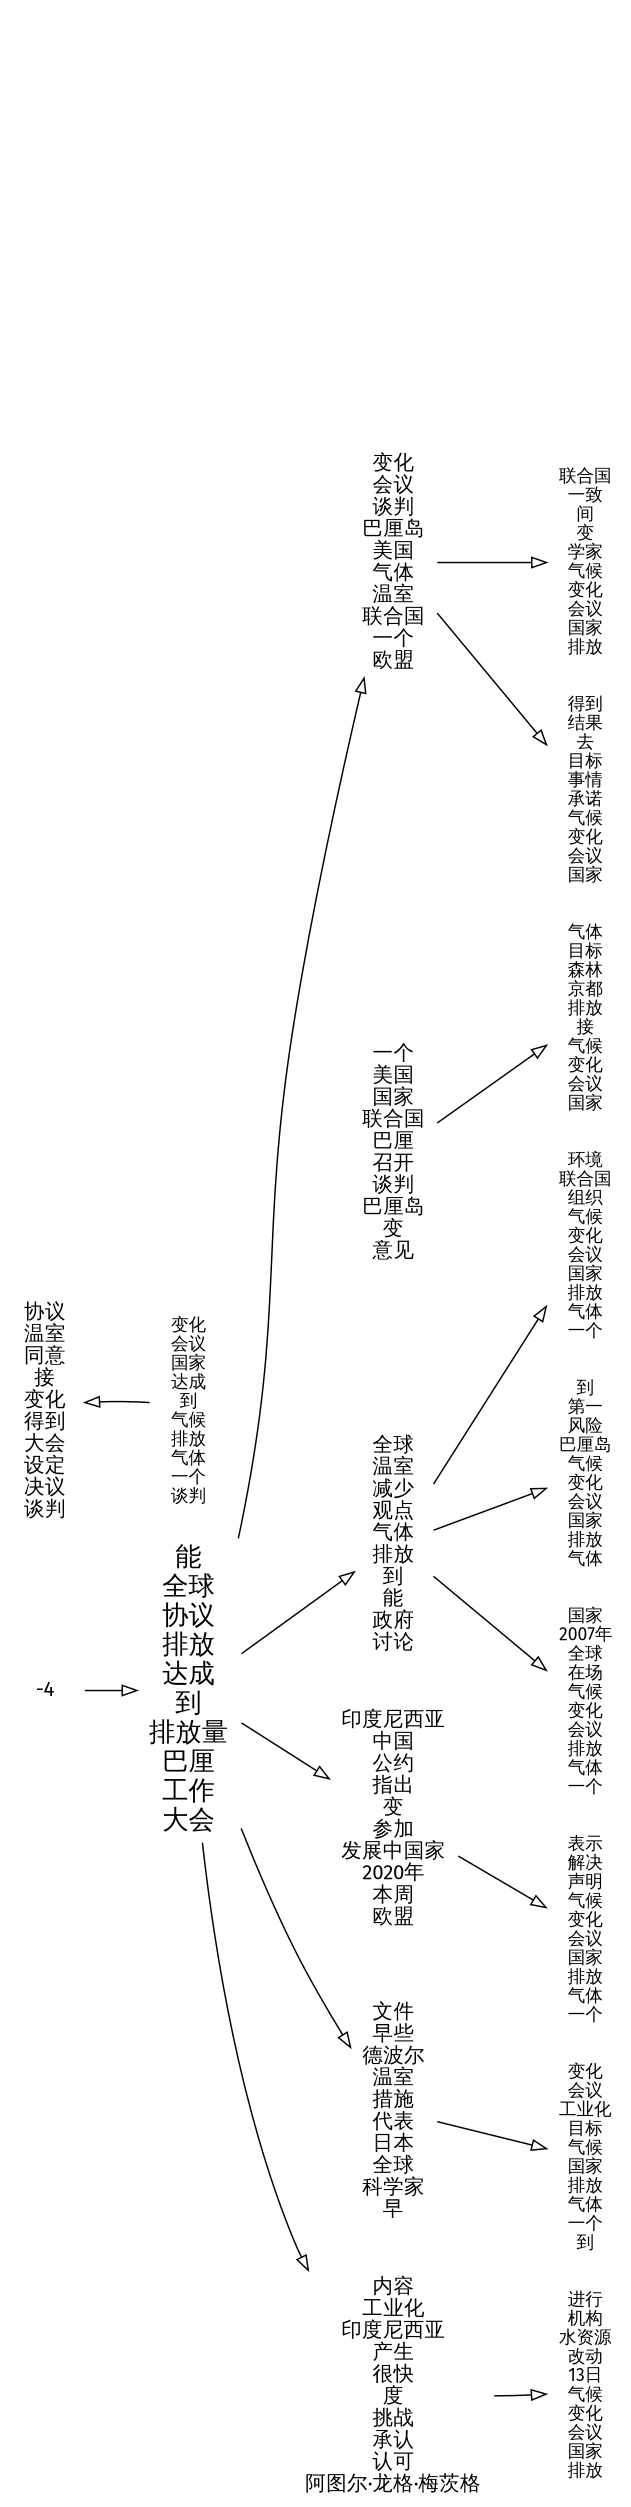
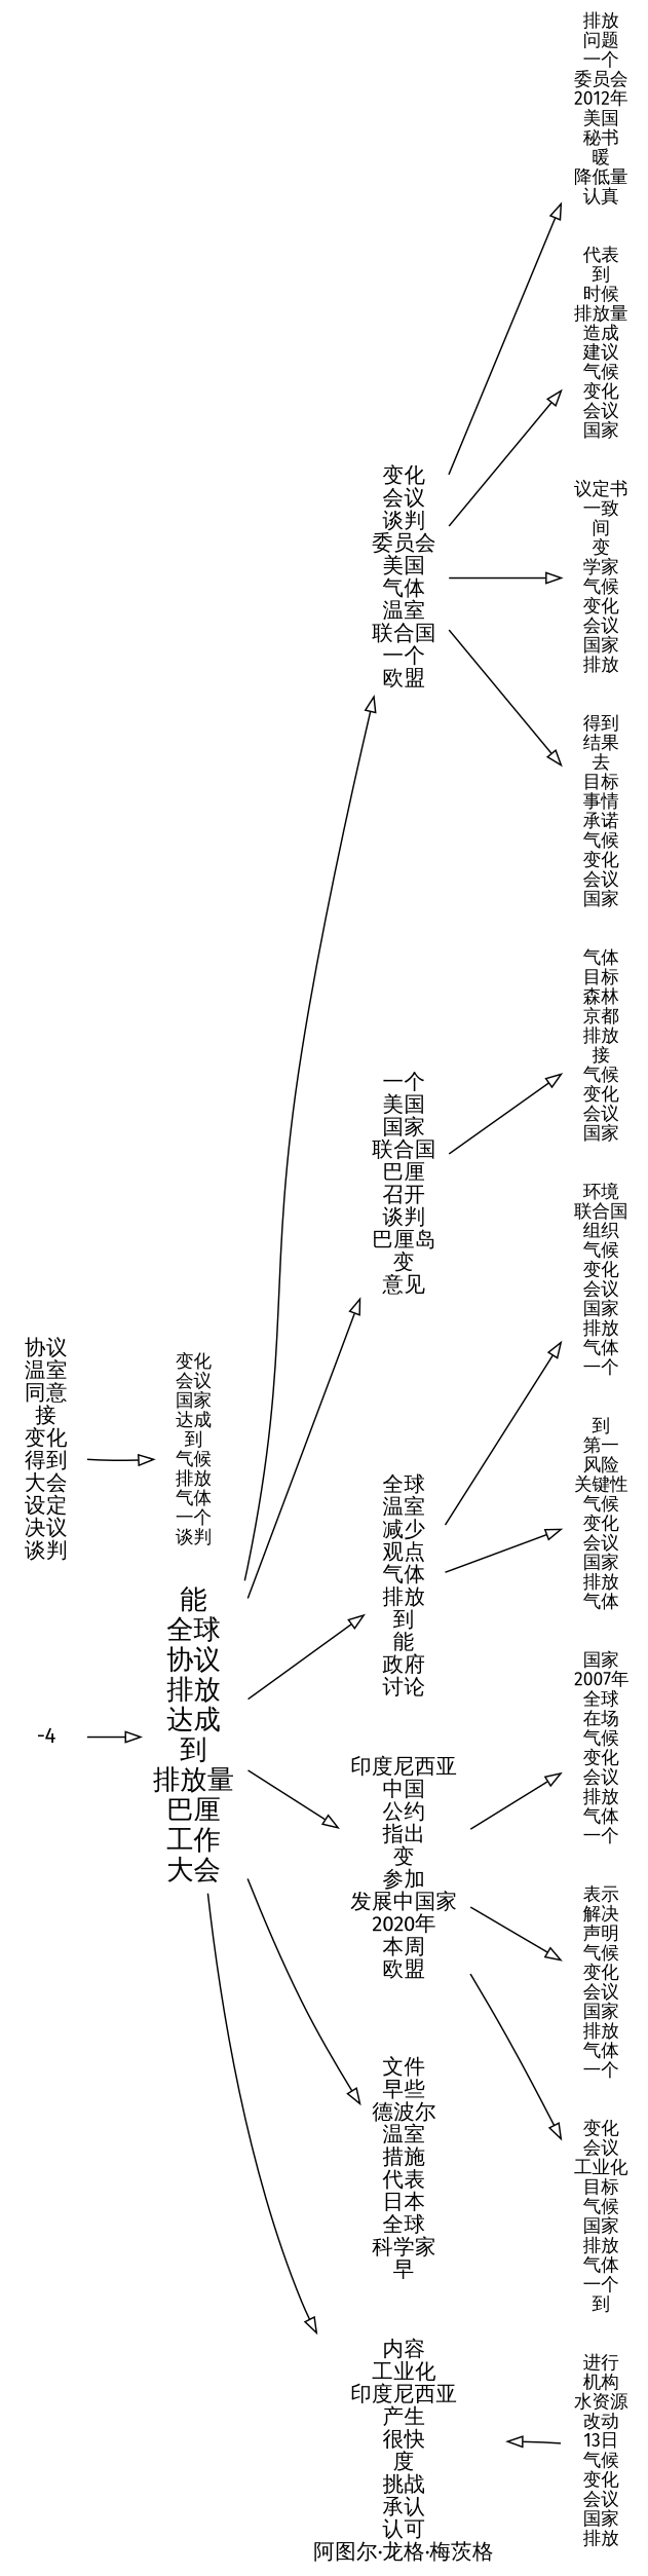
  digraph {
    fontname="Fira Sans"
    mindist=0
    rankdir=LR
    node [fontname="Fira Sans" fontsize=12 shape=plaintext]
    edge [arrowhead=empty arrowsize=1 fontname="Fira Sans" style=solid]
    n1 [fontsize=18 label="能\n全球\n协议\n排放\n达成\n到\n排放量\n巴厘\n工作\n大会"]
-   n2 [fontsize=14 label="变化\n会议\n谈判\n巴厘岛\n美国\n气体\n温室\n联合国\n一个\n欧盟"]
+   n2 [fontsize=14 label="变化\n会议\n谈判\n委员会\n美国\n气体\n温室\n联合国\n一个\n欧盟"]
    n3 [fontsize=14 label="一个\n美国\n国家\n联合国\n巴厘\n召开\n谈判\n巴厘岛\n变\n意见"]
    n4 [fontsize=14 label="全球\n温室\n减少\n观点\n气体\n排放\n到\n能\n政府\n讨论"]
    n5 [fontsize=14 label="印度尼西亚\n中国\n公约\n指出\n变\n参加\n发展中国家\n2020年\n本周\n欧盟"]
    n6 [fontsize=14 label="文件\n早些\n德波尔\n温室\n措施\n代表\n日本\n全球\n科学家\n早"]
    n7 [fontsize=14 label="内容\n工业化\n印度尼西亚\n产生\n很快\n度\n挑战\n承认\n认可\n阿图尔·龙格·梅茨格"]
-   n10 [label="联合国\n一致\n间\n变\n学家\n气候\n变化\n会议\n国家\n排放"]
+   n8 [label="排放\n问题\n一个\n委员会\n2012年\n美国\n秘书\n暖\n降低量\n认真"]
+   n9 [label="代表\n到\n时候\n排放量\n造成\n建议\n气候\n变化\n会议\n国家"]
+   n10 [label="议定书\n一致\n间\n变\n学家\n气候\n变化\n会议\n国家\n排放"]
    n11 [label="得到\n结果\n去\n目标\n事情\n承诺\n气候\n变化\n会议\n国家"]
    n12 [fontsize=14 label="协议\n温室\n同意\n接\n变化\n得到\n大会\n设定\n决议\n谈判"]
    n13 [label="变化\n会议\n国家\n达成\n到\n气候\n排放\n气体\n一个\n谈判"]
    n14 [label="气体\n目标\n森林\n京都\n排放\n接\n气候\n变化\n会议\n国家"]
    n15 [label="环境\n联合国\n组织\n气候\n变化\n会议\n国家\n排放\n气体\n一个"]
-   n16 [label="到\n第一\n风险\n巴厘岛\n气候\n变化\n会议\n国家\n排放\n气体"]
+   n16 [label="到\n第一\n风险\n关键性\n气候\n变化\n会议\n国家\n排放\n气体"]
    n17 [label="国家\n2007年\n全球\n在场\n气候\n变化\n会议\n排放\n气体\n一个"]
    n18 [label="表示\n解决\n声明\n气候\n变化\n会议\n国家\n排放\n气体\n一个"]
    n19 [label="变化\n会议\n工业化\n目标\n气候\n国家\n排放\n气体\n一个\n到"]
    n20 [label="进行\n机构\n水资源\n改动\n13日\n气候\n变化\n会议\n国家\n排放"]
    n21 [label=-4 fontsize=""]
    n1 -> n2
+   n1 -> n3
    n1 -> n4
    n1 -> n5
    n1 -> n6
    n1 -> n7
+   n2 -> n8
+   n2 -> n9
    n2 -> n10
    n2 -> n11
    n3 -> n14
    n4 -> n15
    n4 -> n16
-   n4 -> n17
+   n5 -> n17
    n5 -> n18
-   n6 -> n19
-   n7 -> n20
-   n13 -> n12
+   n5 -> n19
+   n20 -> n7
+   n12 -> n13
    n21 -> n1
  }
